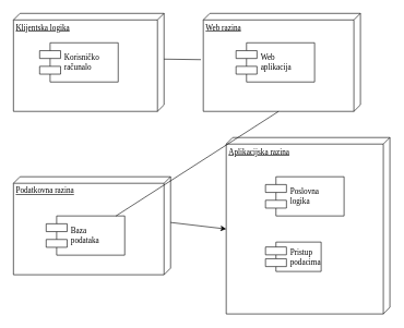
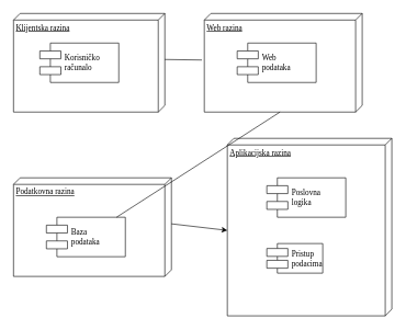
  <mxCell id="0" />
  <mxCell id="1" parent="0" />
- <mxCell id="2" value="Klijentska logika" style="verticalAlign=top;align=left;spacingTop=8;spacingLeft=2;spacingRight=12;shape=cube;size=10;direction=south;fontStyle=4;html=1;rounded=0;shadow=0;comic=0;labelBackgroundColor=none;strokeWidth=1;fontFamily=Verdana;fontSize=12" vertex="1" parent="1"><mxGeometry x="20" y="20" width="230" height="150" as="geometry" /></mxCell>
+ <mxCell id="2" value="Klijentska razina" style="verticalAlign=top;align=left;spacingTop=8;spacingLeft=2;spacingRight=12;shape=cube;size=10;direction=south;fontStyle=4;html=1;rounded=0;shadow=0;comic=0;labelBackgroundColor=none;strokeWidth=1;fontFamily=Verdana;fontSize=12" vertex="1" parent="1"><mxGeometry x="20" y="20" width="230" height="150" as="geometry" /></mxCell>
  <mxCell id="3" value="Web razina" style="verticalAlign=top;align=left;spacingTop=8;spacingLeft=2;spacingRight=12;shape=cube;size=10;direction=south;fontStyle=4;html=1;rounded=0;shadow=0;comic=0;labelBackgroundColor=none;strokeWidth=1;fontFamily=Verdana;fontSize=12" vertex="1" parent="1"><mxGeometry x="310" y="20" width="240" height="150" as="geometry" /></mxCell>
  <mxCell id="4" value="Aplikacijska razina" style="verticalAlign=top;align=left;spacingTop=8;spacingLeft=2;spacingRight=12;shape=cube;size=10;direction=south;fontStyle=4;html=1;rounded=0;shadow=0;comic=0;labelBackgroundColor=none;strokeWidth=1;fontFamily=Verdana;fontSize=12" vertex="1" parent="1"><mxGeometry x="345" y="210" width="250" height="270" as="geometry" /></mxCell>
  <mxCell id="5" value="Korisničko&amp;nbsp;&lt;div&gt;računalo&lt;/div&gt;" style="shape=component;align=left;spacingLeft=36;rounded=0;shadow=0;comic=0;labelBackgroundColor=none;strokeWidth=1;fontFamily=Verdana;fontSize=12;html=1;" vertex="1" parent="1"><mxGeometry x="60" y="65" width="120" height="60" as="geometry" /></mxCell>
- <mxCell id="6" value="Web&amp;nbsp;&lt;div&gt;aplikacija&lt;/div&gt;" style="shape=component;align=left;spacingLeft=36;rounded=0;shadow=0;comic=0;labelBackgroundColor=none;strokeWidth=1;fontFamily=Verdana;fontSize=12;html=1;" vertex="1" parent="1"><mxGeometry x="360" y="65" width="120" height="60" as="geometry" /></mxCell>
+ <mxCell id="6" value="Web&amp;nbsp;&lt;div&gt;podataka&lt;/div&gt;" style="shape=component;align=left;spacingLeft=36;rounded=0;shadow=0;comic=0;labelBackgroundColor=none;strokeWidth=1;fontFamily=Verdana;fontSize=12;html=1;" vertex="1" parent="1"><mxGeometry x="360" y="65" width="120" height="60" as="geometry" /></mxCell>
  <mxCell id="7" value="Poslovna&lt;div&gt;logika&lt;/div&gt;" style="shape=component;align=left;spacingLeft=36;rounded=0;shadow=0;comic=0;labelBackgroundColor=none;strokeWidth=1;fontFamily=Verdana;fontSize=12;html=1;" vertex="1" parent="1"><mxGeometry x="405" y="270" width="120" height="60" as="geometry" /></mxCell>
  <mxCell id="8" value="Pristup&amp;nbsp;&lt;div&gt;podacima&lt;/div&gt;" style="shape=component;align=left;spacingLeft=36;rounded=0;shadow=0;comic=0;labelBackgroundColor=none;strokeWidth=1;fontFamily=Verdana;fontSize=12;html=1;" vertex="1" parent="1"><mxGeometry x="405" y="370" width="85" height="45" as="geometry" /></mxCell>
  <mxCell id="9" value="Podatkovna razina" style="verticalAlign=top;align=left;spacingTop=8;spacingLeft=2;spacingRight=12;shape=cube;size=10;direction=south;fontStyle=4;html=1;rounded=0;shadow=0;comic=0;labelBackgroundColor=none;strokeWidth=1;fontFamily=Verdana;fontSize=12" vertex="1" parent="1"><mxGeometry x="20" y="270" width="240" height="150" as="geometry" /></mxCell>
  <mxCell id="10" value="Baza&amp;nbsp;&lt;div&gt;podataka&lt;/div&gt;" style="shape=component;align=left;spacingLeft=36;rounded=0;shadow=0;comic=0;labelBackgroundColor=none;strokeWidth=1;fontFamily=Verdana;fontSize=12;html=1;" vertex="1" parent="1"><mxGeometry x="70" y="330" width="120" height="60" as="geometry" /></mxCell>
  <mxCell id="11" value="" style="endArrow=none;html=1;rounded=0;exitX=0;exitY=0;exitDx=70;exitDy=0;exitPerimeter=0;entryX=0.472;entryY=1.015;entryDx=0;entryDy=0;entryPerimeter=0;" edge="1" parent="1" source="2" target="3"><mxGeometry width="50" height="50" relative="1" as="geometry"><mxPoint x="380" y="270" as="sourcePoint" /><mxPoint x="430" y="220" as="targetPoint" /></mxGeometry></mxCell>
  <mxCell id="12" value="" style="endArrow=none;html=1;rounded=0;exitX=0;exitY=0;exitDx=150;exitDy=125;exitPerimeter=0;" edge="1" parent="1" source="3" target="10"><mxGeometry width="50" height="50" relative="1" as="geometry"><mxPoint x="380" y="270" as="sourcePoint" /><mxPoint x="430" y="220" as="targetPoint" /></mxGeometry></mxCell>
  <mxCell id="13" value="" style="endArrow=classic;html=1;rounded=0;entryX=0;entryY=0;entryDx=140;entryDy=250;entryPerimeter=0;exitX=0;exitY=0;exitDx=70;exitDy=0;exitPerimeter=0;" edge="1" parent="1" source="9" target="4"><mxGeometry width="50" height="50" relative="1" as="geometry"><mxPoint x="380" y="270" as="sourcePoint" /><mxPoint x="430" y="220" as="targetPoint" /></mxGeometry></mxCell>
